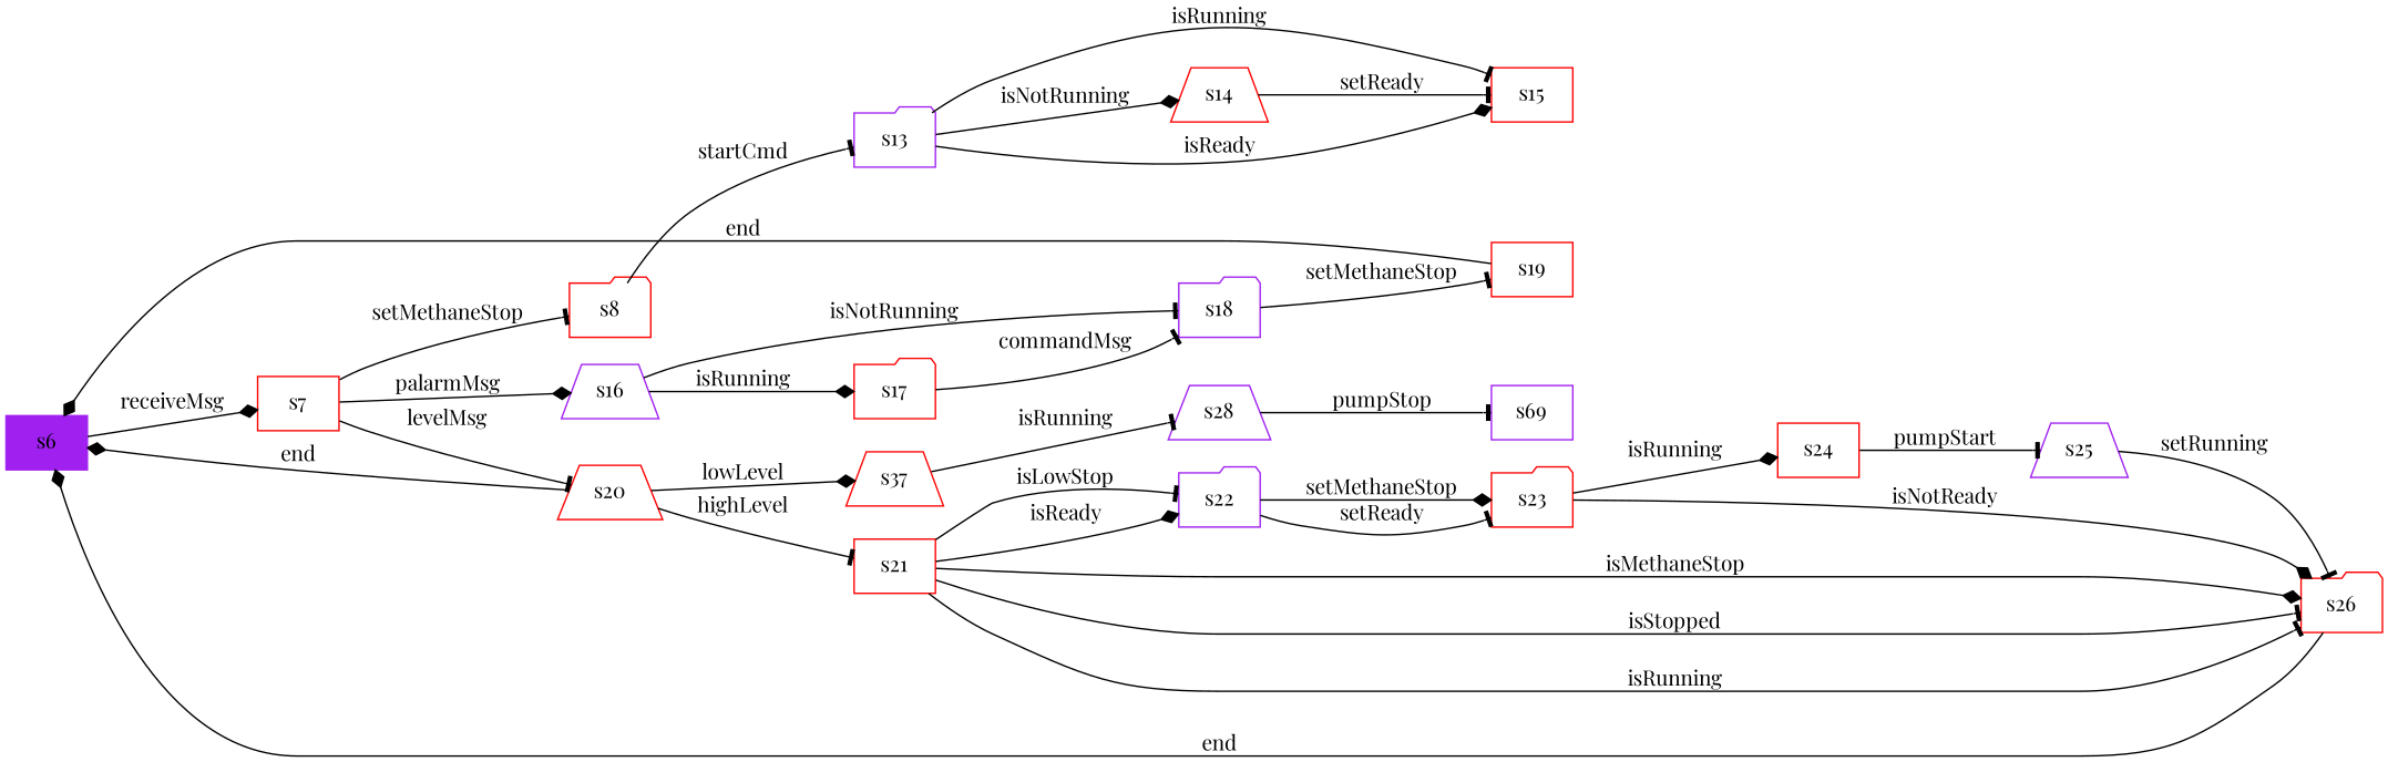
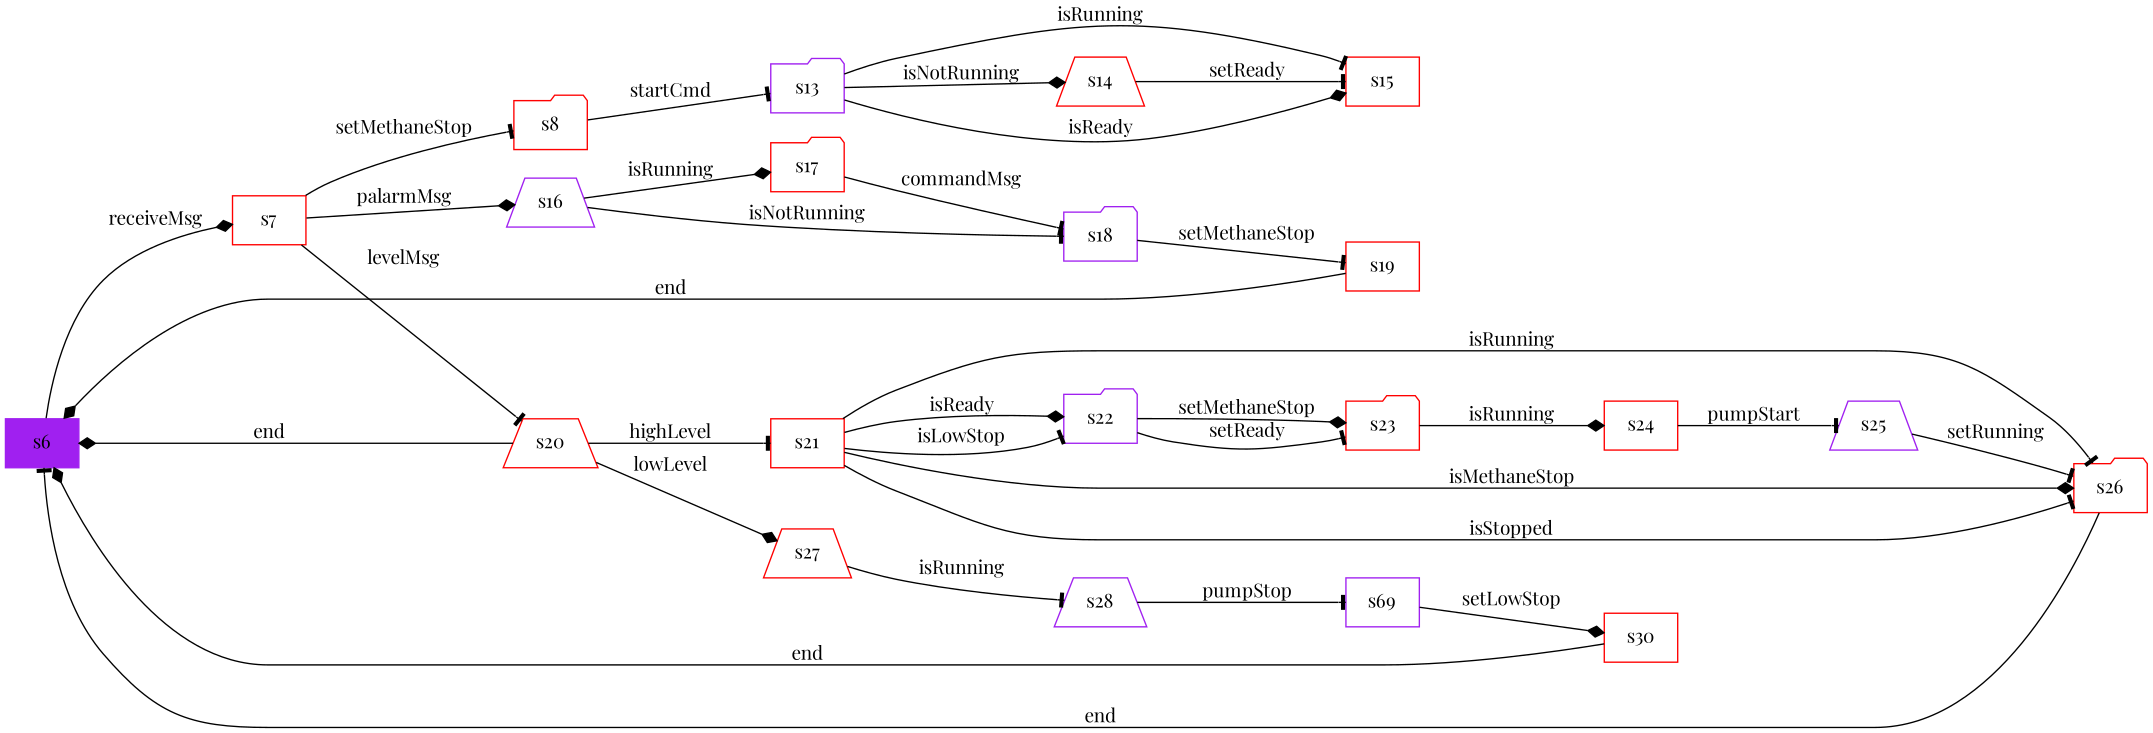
  digraph {
    fontname="Playfair Display"
    rankdir=LR
    node [color=red fontname="Playfair Display" shape=box]
    edge [arrowhead=tee fontname="Playfair Display"]
    n1 [color=purple label=s6 style=filled]
    n2 [label=s7]
    n3 [label=s8 shape=folder]
    n4 [color=purple label=s16 shape=trapezium]
    n5 [label=s20 shape=trapezium]
    n6 [color=purple label=s13 shape=folder]
    n7 [label=s17 shape=folder]
    n8 [color=purple label=s18 shape=folder]
    n9 [label=s21]
-   n10 [label=s37 shape=trapezium]
+   n10 [label=s27 shape=trapezium]
    n11 [label=s14 shape=trapezium]
    n12 [label=s15]
    n13 [label=s19]
    n14 [color=purple label=s22 shape=folder]
    n15 [label=s26 shape=folder]
    n16 [color=purple label=s28 shape=trapezium]
    n17 [label=s23 shape=folder]
+   n18 [label=s30]
    n19 [color=purple label=s69]
    n20 [label=s24]
    n21 [color=purple label=s25 shape=trapezium]
    n1 -> n2 [arrowhead=diamond label=" receiveMsg "]
    n2 -> n3 [label=" setMethaneStop "]
    n2 -> n4 [arrowhead=diamond label=" palarmMsg "]
    n2 -> n5 [label=" levelMsg "]
    n3 -> n6 [label=" startCmd "]
    n4 -> n7 [arrowhead=diamond label=" isRunning "]
    n4 -> n8 [label=" isNotRunning "]
    n5 -> n1 [arrowhead=diamond label=" end "]
    n5 -> n9 [label=" highLevel "]
    n5 -> n10 [arrowhead=diamond label=" lowLevel "]
    n6 -> n11 [arrowhead=diamond label=" isNotRunning "]
    n6 -> n12 [arrowhead=diamond label=" isReady "]
    n6 -> n12 [label=" isRunning "]
    n7 -> n8 [label=" commandMsg "]
    n8 -> n13 [label=" setMethaneStop "]
    n9 -> n14 [arrowhead=diamond label=" isReady "]
    n9 -> n14 [label=" isLowStop "]
    n9 -> n15 [arrowhead=diamond label=" isMethaneStop "]
    n9 -> n15 [label=" isStopped "]
    n9 -> n15 [label=" isRunning "]
    n10 -> n16 [label=" isRunning "]
    n11 -> n12 [label=" setReady "]
    n13 -> n1 [arrowhead=diamond label=" end "]
    n14 -> n17 [label=" setReady "]
    n14 -> n17 [arrowhead=diamond label=" setMethaneStop "]
-   n15 -> n1 [arrowhead=diamond label=" end "]
+   n15 -> n1 [label=" end "]
    n16 -> n19 [label=" pumpStop "]
-   n17 -> n15 [arrowhead=diamond label=" isNotReady "]
    n17 -> n20 [arrowhead=diamond label=" isRunning "]
+   n18 -> n1 [arrowhead=diamond label=" end "]
+   n19 -> n18 [arrowhead=diamond label=" setLowStop "]
    n20 -> n21 [label=" pumpStart "]
    n21 -> n15 [label=" setRunning "]
  }
